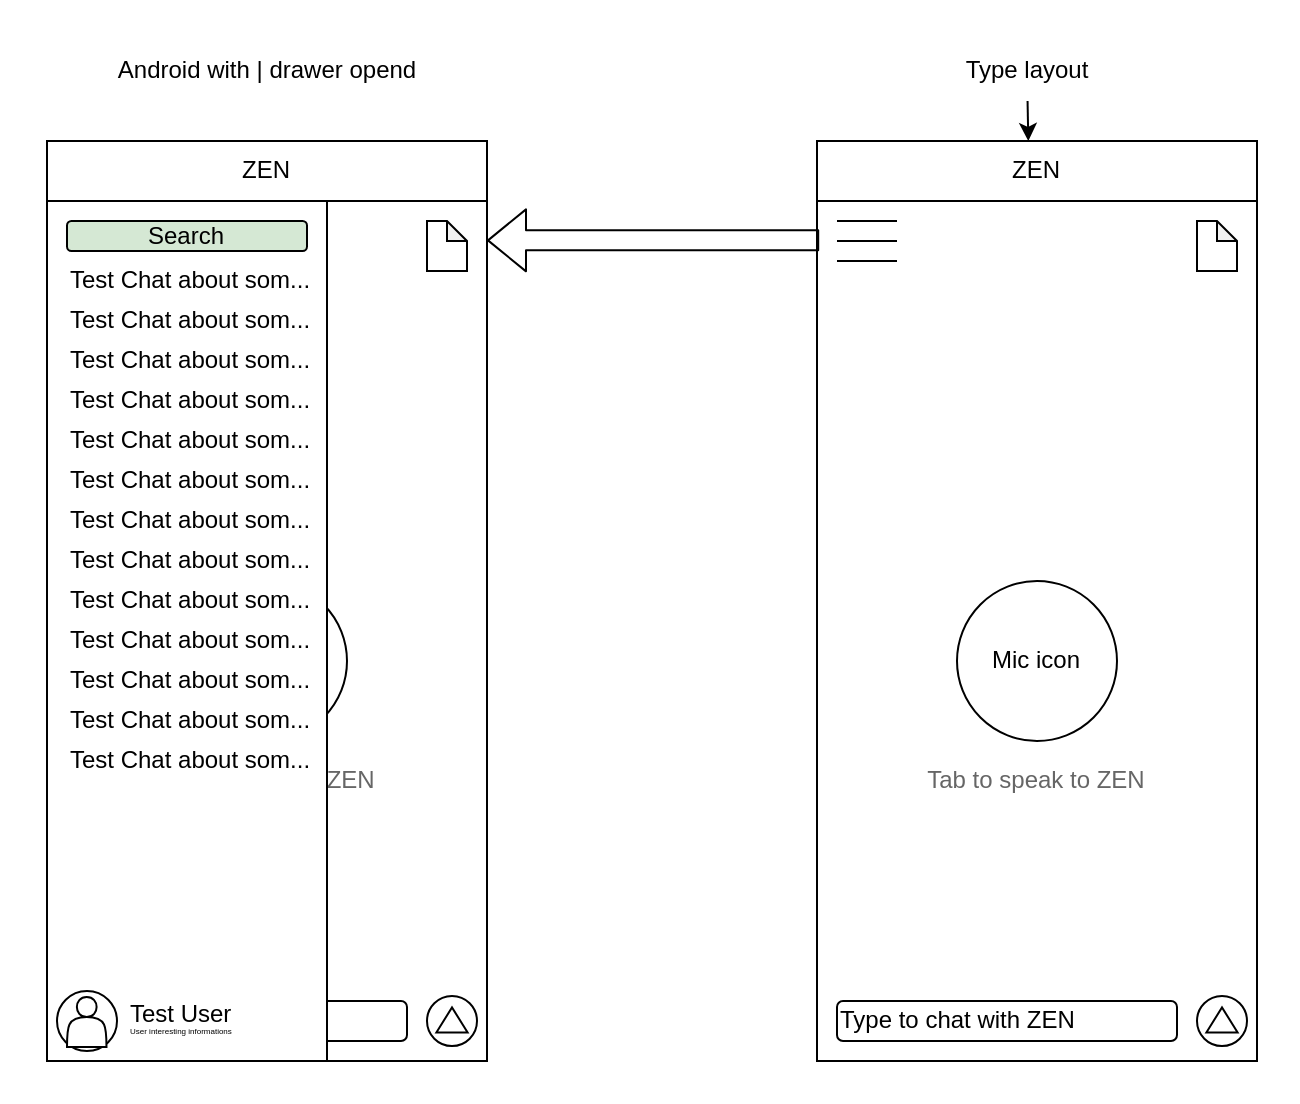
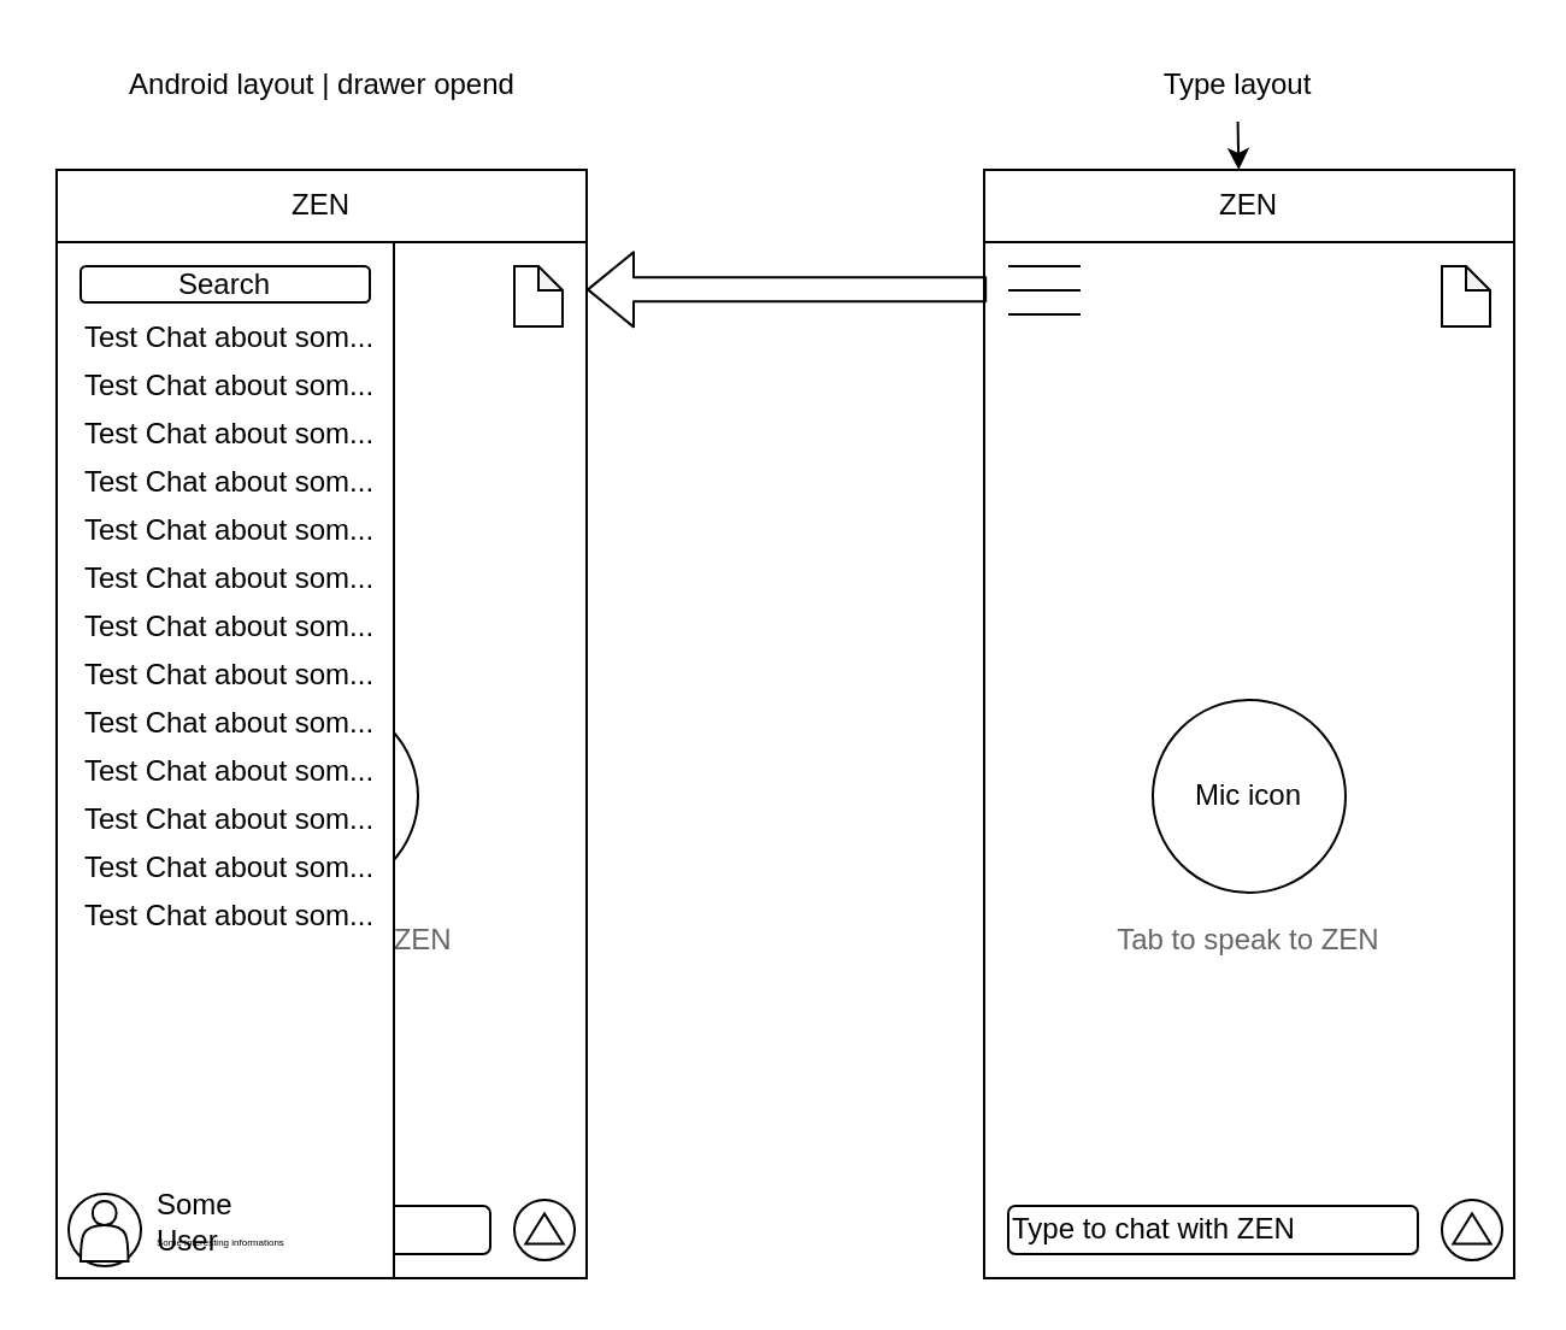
  <mxCell id="0" />
  <mxCell id="1" parent="0" />
  <mxCell id="2" style="edgeStyle=none;html=1;" edge="1" parent="1" source="3" target="5"><mxGeometry relative="1" as="geometry" /></mxCell>
  <mxCell id="3" value="Type layout" style="text;html=1;align=center;verticalAlign=middle;whiteSpace=wrap;rounded=0;" vertex="1" parent="1"><mxGeometry x="400.5" y="20" width="225" height="30" as="geometry" /></mxCell>
  <mxCell id="4" value="" style="group" vertex="1" connectable="0" parent="1"><mxGeometry x="408" y="70" width="220" height="460" as="geometry" /></mxCell>
  <mxCell id="5" value="" style="rounded=0;whiteSpace=wrap;html=1;" vertex="1" parent="4"><mxGeometry width="220" height="460" as="geometry" /></mxCell>
  <mxCell id="6" value="Mic icon" style="ellipse;whiteSpace=wrap;html=1;" vertex="1" parent="4"><mxGeometry x="70" y="220" width="80" height="80" as="geometry" /></mxCell>
  <mxCell id="7" value="&lt;font style=&quot;color: rgb(102, 102, 102);&quot;&gt;Tab to speak to ZEN&lt;/font&gt;" style="text;html=1;align=center;verticalAlign=middle;whiteSpace=wrap;rounded=0;" vertex="1" parent="4"><mxGeometry y="300" width="220" height="40" as="geometry" /></mxCell>
  <mxCell id="8" value="" style="group" vertex="1" connectable="0" parent="4"><mxGeometry x="10" y="40" width="30" height="20" as="geometry" /></mxCell>
  <mxCell id="9" value="" style="endArrow=none;html=1;" edge="1" parent="8"><mxGeometry width="50" height="50" relative="1" as="geometry"><mxPoint as="sourcePoint" /><mxPoint x="30" as="targetPoint" /></mxGeometry></mxCell>
  <mxCell id="10" value="" style="endArrow=none;html=1;" edge="1" parent="8"><mxGeometry width="50" height="50" relative="1" as="geometry"><mxPoint y="10" as="sourcePoint" /><mxPoint x="30" y="10" as="targetPoint" /></mxGeometry></mxCell>
  <mxCell id="11" value="" style="endArrow=none;html=1;" edge="1" parent="8"><mxGeometry width="50" height="50" relative="1" as="geometry"><mxPoint y="20" as="sourcePoint" /><mxPoint x="30" y="20" as="targetPoint" /></mxGeometry></mxCell>
  <mxCell id="12" value="ZEN" style="rounded=0;whiteSpace=wrap;html=1;" vertex="1" parent="4"><mxGeometry width="220" height="30" as="geometry" /></mxCell>
  <mxCell id="13" value="" style="shape=note;whiteSpace=wrap;html=1;backgroundOutline=1;darkOpacity=0.05;size=10;" vertex="1" parent="4"><mxGeometry x="190" y="40" width="20" height="25" as="geometry" /></mxCell>
  <mxCell id="14" value="Type to chat with ZEN" style="rounded=1;whiteSpace=wrap;html=1;align=left;" vertex="1" parent="4"><mxGeometry x="10" y="430" width="170" height="20" as="geometry" /></mxCell>
  <mxCell id="15" value="" style="group" vertex="1" connectable="0" parent="4"><mxGeometry x="190" y="427.5" width="25" height="25" as="geometry" /></mxCell>
  <mxCell id="16" value="" style="ellipse;whiteSpace=wrap;html=1;aspect=fixed;" vertex="1" parent="15"><mxGeometry width="25" height="25" as="geometry" /></mxCell>
  <mxCell id="17" value="" style="triangle;whiteSpace=wrap;html=1;rotation=-90;" vertex="1" parent="15"><mxGeometry x="6.25" y="4.167" width="12.5" height="15.625" as="geometry" /></mxCell>
  <mxCell id="18" value="" style="group" vertex="1" connectable="0" parent="1"><mxGeometry x="23" y="70" width="220" height="460" as="geometry" /></mxCell>
  <mxCell id="19" value="" style="rounded=0;whiteSpace=wrap;html=1;" vertex="1" parent="18"><mxGeometry width="220" height="460" as="geometry" /></mxCell>
  <mxCell id="20" value="Mic icon" style="ellipse;whiteSpace=wrap;html=1;" vertex="1" parent="18"><mxGeometry x="70" y="220" width="80" height="80" as="geometry" /></mxCell>
  <mxCell id="21" value="&lt;font style=&quot;color: rgb(102, 102, 102);&quot;&gt;Tab to speak to ZEN&lt;/font&gt;" style="text;html=1;align=center;verticalAlign=middle;whiteSpace=wrap;rounded=0;" vertex="1" parent="18"><mxGeometry y="300" width="220" height="40" as="geometry" /></mxCell>
  <mxCell id="22" value="ZEN" style="rounded=0;whiteSpace=wrap;html=1;" vertex="1" parent="18"><mxGeometry width="220" height="30" as="geometry" /></mxCell>
  <mxCell id="23" value="" style="shape=note;whiteSpace=wrap;html=1;backgroundOutline=1;darkOpacity=0.05;size=10;" vertex="1" parent="18"><mxGeometry x="190" y="40" width="20" height="25" as="geometry" /></mxCell>
  <mxCell id="24" value="Type to chat with ZEN" style="rounded=1;whiteSpace=wrap;html=1;align=left;" vertex="1" parent="18"><mxGeometry x="10" y="430" width="170" height="20" as="geometry" /></mxCell>
  <mxCell id="25" value="" style="group" vertex="1" connectable="0" parent="18"><mxGeometry x="190" y="427.5" width="25" height="25" as="geometry" /></mxCell>
  <mxCell id="26" value="" style="ellipse;whiteSpace=wrap;html=1;aspect=fixed;" vertex="1" parent="25"><mxGeometry width="25" height="25" as="geometry" /></mxCell>
  <mxCell id="27" value="" style="triangle;whiteSpace=wrap;html=1;rotation=-90;" vertex="1" parent="25"><mxGeometry x="6.25" y="4.167" width="12.5" height="15.625" as="geometry" /></mxCell>
  <mxCell id="28" value="" style="rounded=0;whiteSpace=wrap;html=1;" vertex="1" parent="1"><mxGeometry x="23" y="100" width="140" height="430" as="geometry" /></mxCell>
- <mxCell id="29" value="Search" style="rounded=1;whiteSpace=wrap;html=1;fillColor=#d5e8d4;" vertex="1" parent="1"><mxGeometry x="33" y="110" width="120" height="15" as="geometry" /></mxCell>
+ <mxCell id="29" value="Search" style="rounded=1;whiteSpace=wrap;html=1;" vertex="1" parent="1"><mxGeometry x="33" y="110" width="120" height="15" as="geometry" /></mxCell>
  <mxCell id="30" value="Test Chat about som..." style="text;html=1;align=left;verticalAlign=middle;whiteSpace=wrap;rounded=0;" vertex="1" parent="1"><mxGeometry x="33" y="130" width="140" height="20" as="geometry" /></mxCell>
  <mxCell id="31" value="Test Chat about som..." style="text;html=1;align=left;verticalAlign=middle;whiteSpace=wrap;rounded=0;" vertex="1" parent="1"><mxGeometry x="33" y="150" width="140" height="20" as="geometry" /></mxCell>
  <mxCell id="32" value="Test Chat about som..." style="text;html=1;align=left;verticalAlign=middle;whiteSpace=wrap;rounded=0;" vertex="1" parent="1"><mxGeometry x="33" y="170" width="140" height="20" as="geometry" /></mxCell>
  <mxCell id="33" value="Test Chat about som..." style="text;html=1;align=left;verticalAlign=middle;whiteSpace=wrap;rounded=0;" vertex="1" parent="1"><mxGeometry x="33" y="190" width="140" height="20" as="geometry" /></mxCell>
  <mxCell id="34" value="Test Chat about som..." style="text;html=1;align=left;verticalAlign=middle;whiteSpace=wrap;rounded=0;" vertex="1" parent="1"><mxGeometry x="33" y="210" width="140" height="20" as="geometry" /></mxCell>
  <mxCell id="35" value="Test Chat about som..." style="text;html=1;align=left;verticalAlign=middle;whiteSpace=wrap;rounded=0;" vertex="1" parent="1"><mxGeometry x="33" y="230" width="140" height="20" as="geometry" /></mxCell>
  <mxCell id="36" value="Test Chat about som..." style="text;html=1;align=left;verticalAlign=middle;whiteSpace=wrap;rounded=0;" vertex="1" parent="1"><mxGeometry x="33" y="250" width="140" height="20" as="geometry" /></mxCell>
  <mxCell id="37" value="Test Chat about som..." style="text;html=1;align=left;verticalAlign=middle;whiteSpace=wrap;rounded=0;" vertex="1" parent="1"><mxGeometry x="33" y="270" width="140" height="20" as="geometry" /></mxCell>
  <mxCell id="38" value="Test Chat about som..." style="text;html=1;align=left;verticalAlign=middle;whiteSpace=wrap;rounded=0;" vertex="1" parent="1"><mxGeometry x="33" y="290" width="140" height="20" as="geometry" /></mxCell>
  <mxCell id="39" value="Test Chat about som..." style="text;html=1;align=left;verticalAlign=middle;whiteSpace=wrap;rounded=0;" vertex="1" parent="1"><mxGeometry x="33" y="310" width="140" height="20" as="geometry" /></mxCell>
  <mxCell id="40" value="Test Chat about som..." style="text;html=1;align=left;verticalAlign=middle;whiteSpace=wrap;rounded=0;" vertex="1" parent="1"><mxGeometry x="33" y="330" width="140" height="20" as="geometry" /></mxCell>
  <mxCell id="41" value="Test Chat about som..." style="text;html=1;align=left;verticalAlign=middle;whiteSpace=wrap;rounded=0;" vertex="1" parent="1"><mxGeometry x="33" y="350" width="140" height="20" as="geometry" /></mxCell>
  <mxCell id="42" value="Test Chat about som..." style="text;html=1;align=left;verticalAlign=middle;whiteSpace=wrap;rounded=0;" vertex="1" parent="1"><mxGeometry x="33" y="370" width="140" height="20" as="geometry" /></mxCell>
  <mxCell id="43" value="" style="shape=flexArrow;endArrow=classic;html=1;exitX=0.005;exitY=0.108;exitDx=0;exitDy=0;exitPerimeter=0;entryX=1;entryY=0.108;entryDx=0;entryDy=0;entryPerimeter=0;" edge="1" parent="1" source="5" target="19"><mxGeometry width="50" height="50" relative="1" as="geometry"><mxPoint x="303" y="160" as="sourcePoint" /><mxPoint x="353" y="110" as="targetPoint" /></mxGeometry></mxCell>
- <mxCell id="44" value="Android with | drawer opend" style="text;html=1;align=center;verticalAlign=middle;whiteSpace=wrap;rounded=0;" vertex="1" parent="1"><mxGeometry x="20.5" y="20" width="225" height="30" as="geometry" /></mxCell>
+ <mxCell id="44" value="Android layout | drawer opend" style="text;html=1;align=center;verticalAlign=middle;whiteSpace=wrap;rounded=0;" vertex="1" parent="1"><mxGeometry x="20.5" y="20" width="225" height="30" as="geometry" /></mxCell>
  <mxCell id="45" value="" style="ellipse;whiteSpace=wrap;html=1;aspect=fixed;" vertex="1" parent="1"><mxGeometry x="28" y="495" width="30" height="30" as="geometry" /></mxCell>
  <mxCell id="46" value="" style="shape=actor;whiteSpace=wrap;html=1;" vertex="1" parent="1"><mxGeometry x="33" y="498" width="19.74" height="25" as="geometry" /></mxCell>
  <mxCell id="47" value="" style="group" vertex="1" connectable="0" parent="1"><mxGeometry x="63" y="497" width="60" height="25.5" as="geometry" /></mxCell>
- <mxCell id="48" value="Test User" style="text;html=1;align=left;verticalAlign=middle;whiteSpace=wrap;rounded=0;" vertex="1" parent="47"><mxGeometry width="60" height="20" as="geometry" /></mxCell>
- <mxCell id="49" value="&lt;font style=&quot;font-size: 4px;&quot;&gt;User interesting informations&lt;/font&gt;" style="text;html=1;align=left;verticalAlign=middle;whiteSpace=wrap;rounded=0;" vertex="1" parent="47"><mxGeometry y="5.5" width="60" height="20" as="geometry" /></mxCell>
+ <mxCell id="48" value="Some User" style="text;html=1;align=left;verticalAlign=middle;whiteSpace=wrap;rounded=0;" vertex="1" parent="47"><mxGeometry width="60" height="20" as="geometry" /></mxCell>
+ <mxCell id="49" value="&lt;font style=&quot;font-size: 4px;&quot;&gt;Some interesting informations&lt;/font&gt;" style="text;html=1;align=left;verticalAlign=middle;whiteSpace=wrap;rounded=0;" vertex="1" parent="47"><mxGeometry y="5.5" width="60" height="20" as="geometry" /></mxCell>
